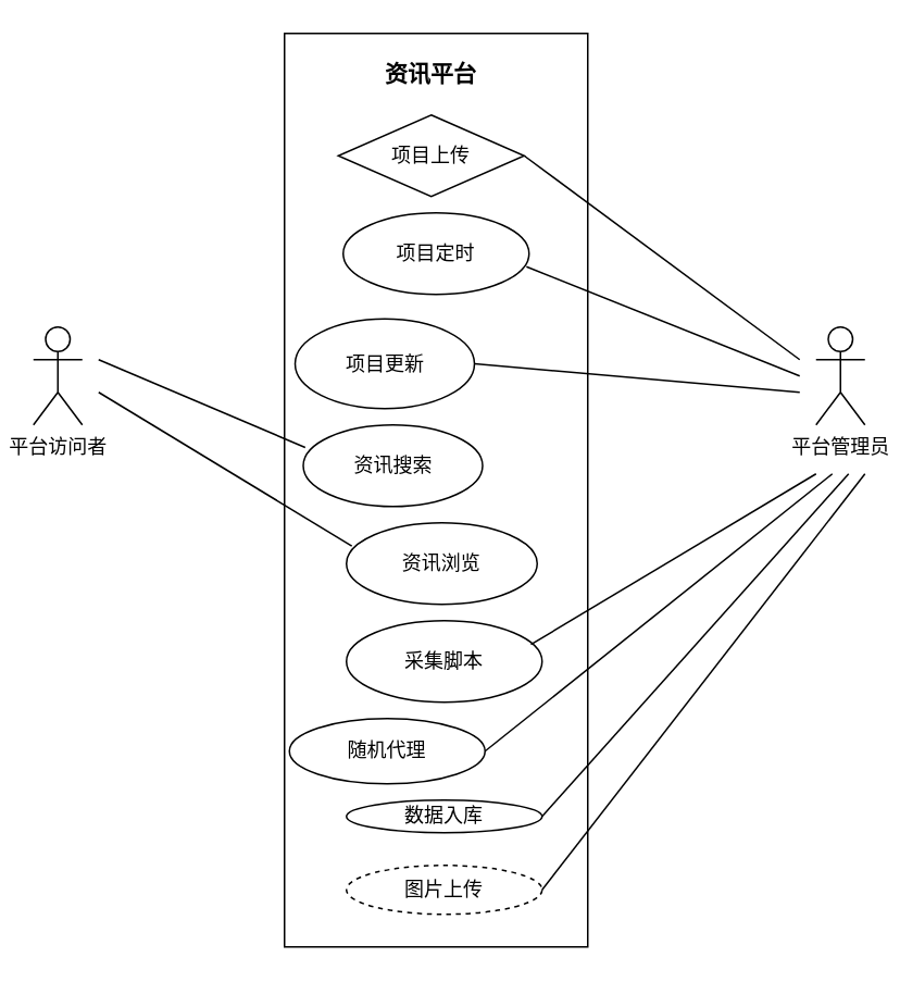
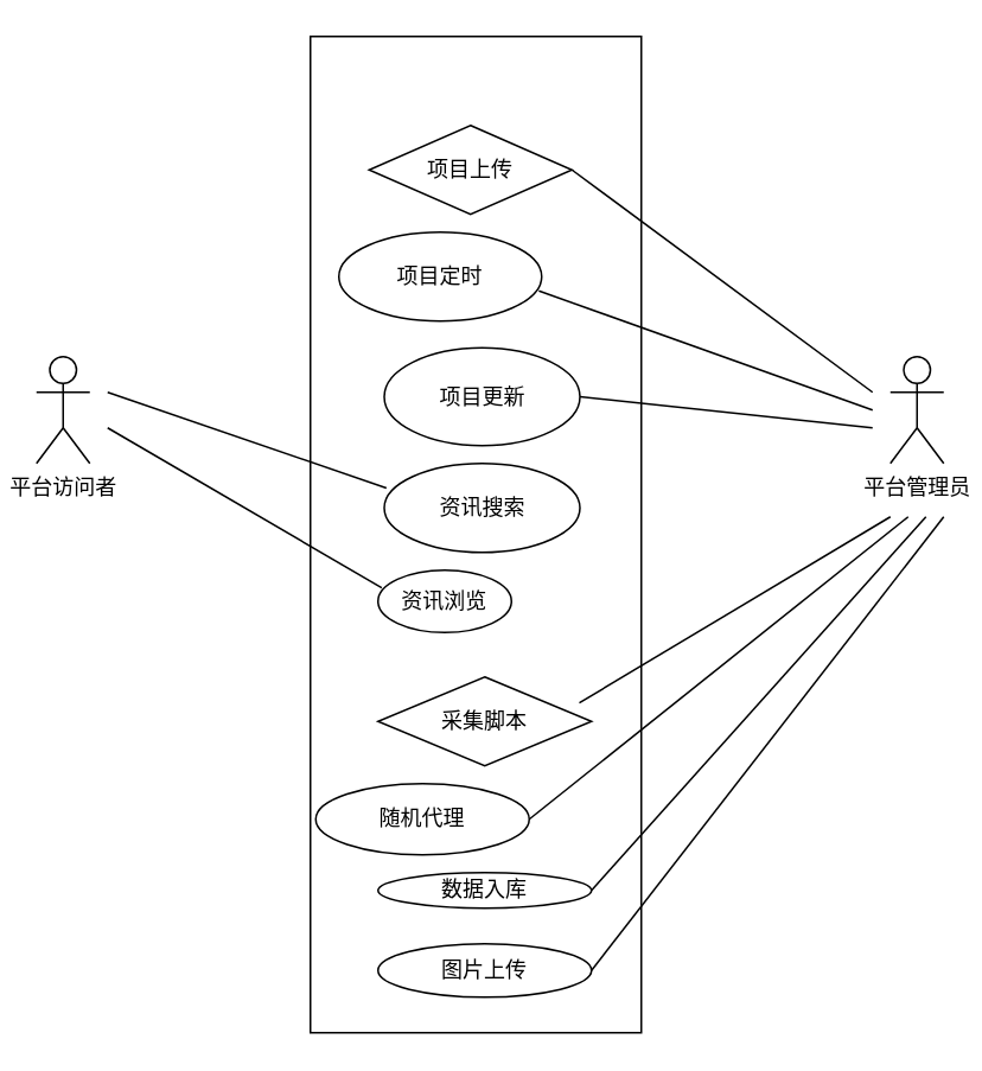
  <mxCell id="0" />
  <mxCell id="1" parent="0" />
  <mxCell id="2" value="平台访问者" style="shape=umlActor;verticalLabelPosition=bottom;verticalAlign=top;html=1;" vertex="1" parent="1"><mxGeometry x="20" y="200" width="30" height="60" as="geometry" /></mxCell>
  <mxCell id="3" value="" style="rounded=0;whiteSpace=wrap;html=1;" vertex="1" parent="1"><mxGeometry x="174" y="20" width="186" height="560" as="geometry" /></mxCell>
  <mxCell id="4" value="项目上传" style="rhombus;whiteSpace=wrap;html=1;" vertex="1" parent="1"><mxGeometry x="207" y="70" width="114" height="50" as="geometry" /></mxCell>
- <mxCell id="5" value="项目定时" style="ellipse;whiteSpace=wrap;html=1;" vertex="1" parent="1"><mxGeometry x="210" y="130" width="114" height="50" as="geometry" /></mxCell>
- <mxCell id="6" value="项目更新" style="ellipse;whiteSpace=wrap;html=1;" vertex="1" parent="1"><mxGeometry x="180.5" y="195" width="110" height="55" as="geometry" /></mxCell>
- <mxCell id="7" value="资讯搜索" style="ellipse;whiteSpace=wrap;html=1;" vertex="1" parent="1"><mxGeometry x="185.5" y="260" width="110" height="50" as="geometry" /></mxCell>
- <mxCell id="8" value="资讯浏览" style="ellipse;whiteSpace=wrap;html=1;" vertex="1" parent="1"><mxGeometry x="212" y="320" width="117" height="50" as="geometry" /></mxCell>
+ <mxCell id="5" value="项目定时" style="ellipse;whiteSpace=wrap;html=1;" vertex="1" parent="1"><mxGeometry x="190" y="130" width="114" height="50" as="geometry" /></mxCell>
+ <mxCell id="6" value="项目更新" style="ellipse;whiteSpace=wrap;html=1;" vertex="1" parent="1"><mxGeometry x="215.5" y="195" width="110" height="55" as="geometry" /></mxCell>
+ <mxCell id="7" value="资讯搜索" style="ellipse;whiteSpace=wrap;html=1;" vertex="1" parent="1"><mxGeometry x="215.5" y="260" width="110" height="50" as="geometry" /></mxCell>
+ <mxCell id="8" value="资讯浏览" style="ellipse;whiteSpace=wrap;html=1;" vertex="1" parent="1"><mxGeometry x="212" y="320" width="75" height="35" as="geometry" /></mxCell>
  <mxCell id="9" value="平台管理员" style="shape=umlActor;verticalLabelPosition=bottom;verticalAlign=top;html=1;" vertex="1" parent="1"><mxGeometry x="500" y="200" width="30" height="60" as="geometry" /></mxCell>
  <mxCell id="10" value="" style="endArrow=none;html=1;rounded=0;entryX=0.011;entryY=0.276;entryDx=0;entryDy=0;entryPerimeter=0;" edge="1" parent="1" target="7"><mxGeometry width="50" height="50" relative="1" as="geometry"><mxPoint x="60" y="220" as="sourcePoint" /><mxPoint x="300" y="100" as="targetPoint" /></mxGeometry></mxCell>
  <mxCell id="11" value="" style="endArrow=none;html=1;rounded=0;entryX=0.028;entryY=0.284;entryDx=0;entryDy=0;entryPerimeter=0;" edge="1" parent="1" target="8"><mxGeometry width="50" height="50" relative="1" as="geometry"><mxPoint x="60" y="240" as="sourcePoint" /><mxPoint x="300" y="100" as="targetPoint" /></mxGeometry></mxCell>
  <mxCell id="12" value="" style="endArrow=none;html=1;rounded=0;exitX=1;exitY=0.5;exitDx=0;exitDy=0;" edge="1" parent="1" source="4"><mxGeometry width="50" height="50" relative="1" as="geometry"><mxPoint x="420" y="170" as="sourcePoint" /><mxPoint x="490" y="220" as="targetPoint" /></mxGeometry></mxCell>
  <mxCell id="13" value="" style="endArrow=none;html=1;rounded=0;exitX=0.986;exitY=0.66;exitDx=0;exitDy=0;exitPerimeter=0;" edge="1" parent="1" source="5"><mxGeometry width="50" height="50" relative="1" as="geometry"><mxPoint x="250" y="150" as="sourcePoint" /><mxPoint x="490" y="230" as="targetPoint" /></mxGeometry></mxCell>
  <mxCell id="14" value="" style="endArrow=none;html=1;rounded=0;exitX=1;exitY=0.5;exitDx=0;exitDy=0;" edge="1" parent="1" source="6"><mxGeometry width="50" height="50" relative="1" as="geometry"><mxPoint x="250" y="150" as="sourcePoint" /><mxPoint x="490" y="240" as="targetPoint" /></mxGeometry></mxCell>
- <mxCell id="15" value="&lt;font style=&quot;font-size: 14px&quot;&gt;&lt;b&gt;资讯平台&lt;/b&gt;&lt;/font&gt;" style="text;html=1;strokeColor=none;fillColor=none;align=center;verticalAlign=middle;whiteSpace=wrap;rounded=0;" vertex="1" parent="1"><mxGeometry x="234" y="30" width="60" height="30" as="geometry" /></mxCell>
- <mxCell id="16" value="采集脚本" style="ellipse;whiteSpace=wrap;html=1;fontSize=12;" vertex="1" parent="1"><mxGeometry x="212" y="380" width="120" height="50" as="geometry" /></mxCell>
+ <mxCell id="16" value="采集脚本" style="rhombus;whiteSpace=wrap;html=1;fontSize=12;" vertex="1" parent="1"><mxGeometry x="212" y="380" width="120" height="50" as="geometry" /></mxCell>
  <mxCell id="17" value="随机代理" style="ellipse;whiteSpace=wrap;html=1;fontSize=12;" vertex="1" parent="1"><mxGeometry x="177" y="440" width="120" height="40" as="geometry" /></mxCell>
  <mxCell id="18" value="数据入库" style="ellipse;whiteSpace=wrap;html=1;fontSize=12;" vertex="1" parent="1"><mxGeometry x="212" y="490" width="120" height="20" as="geometry" /></mxCell>
- <mxCell id="19" value="图片上传" style="ellipse;whiteSpace=wrap;html=1;fontSize=12;dashed=1;" vertex="1" parent="1"><mxGeometry x="212" y="530" width="120" height="30" as="geometry" /></mxCell>
+ <mxCell id="19" value="图片上传" style="ellipse;whiteSpace=wrap;html=1;fontSize=12;" vertex="1" parent="1"><mxGeometry x="212" y="530" width="120" height="30" as="geometry" /></mxCell>
  <mxCell id="20" value="" style="endArrow=none;html=1;rounded=0;fontSize=12;exitX=0.943;exitY=0.292;exitDx=0;exitDy=0;exitPerimeter=0;" edge="1" parent="1" source="16"><mxGeometry width="50" height="50" relative="1" as="geometry"><mxPoint x="330" y="430" as="sourcePoint" /><mxPoint x="500" y="290" as="targetPoint" /></mxGeometry></mxCell>
  <mxCell id="21" value="" style="endArrow=none;html=1;rounded=0;fontSize=12;exitX=1;exitY=0.5;exitDx=0;exitDy=0;" edge="1" parent="1" source="17"><mxGeometry width="50" height="50" relative="1" as="geometry"><mxPoint x="330" y="350" as="sourcePoint" /><mxPoint x="510" y="290" as="targetPoint" /></mxGeometry></mxCell>
  <mxCell id="22" value="" style="endArrow=none;html=1;rounded=0;fontSize=12;exitX=1;exitY=0.5;exitDx=0;exitDy=0;" edge="1" parent="1" source="18"><mxGeometry width="50" height="50" relative="1" as="geometry"><mxPoint x="330" y="350" as="sourcePoint" /><mxPoint x="520" y="290" as="targetPoint" /></mxGeometry></mxCell>
  <mxCell id="23" value="" style="endArrow=none;html=1;rounded=0;fontSize=12;exitX=1;exitY=0.5;exitDx=0;exitDy=0;" edge="1" parent="1" source="19"><mxGeometry width="50" height="50" relative="1" as="geometry"><mxPoint x="330" y="350" as="sourcePoint" /><mxPoint x="530" y="290" as="targetPoint" /></mxGeometry></mxCell>
  <mxCell id="24" style="edgeStyle=orthogonalEdgeStyle;rounded=0;orthogonalLoop=1;jettySize=auto;html=1;exitX=0.5;exitY=1;exitDx=0;exitDy=0;fontSize=12;" edge="1" parent="1" source="3" target="3"><mxGeometry relative="1" as="geometry" /></mxCell>
